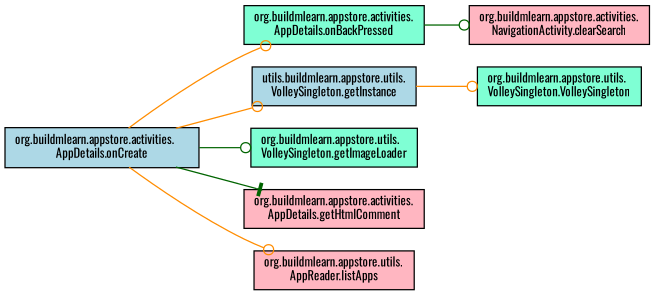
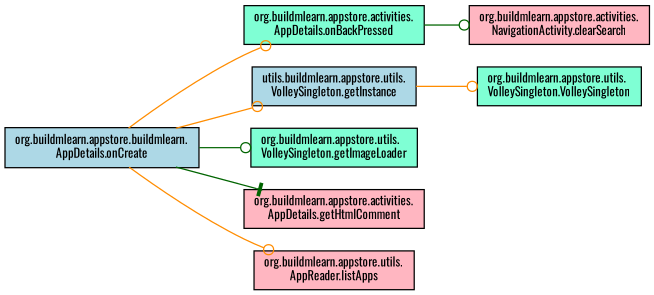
  digraph {
    fontname=Oswald
    rankdir=LR
    node [color=black fillcolor=aquamarine fontname=Oswald fontsize=10 shape=record style=filled]
    edge [arrowhead=odot color=darkorange fontname=Oswald fontsize=10 labelfontname=Helvetica labelfontsize=10 style=solid]
-   n1 [fillcolor=lightblue fontcolor=black height=0.2 label="org.buildmlearn.appstore.activities.\lAppDetails.onCreate" width=0.4]
+   n1 [fillcolor=lightblue fontcolor=black height=0.2 label="org.buildmlearn.appstore.buildmlearn.\lAppDetails.onCreate" width=0.4]
    n2 [height=0.2 label="org.buildmlearn.appstore.activities.\lAppDetails.onBackPressed" width=0.4]
    n3 [fillcolor=lightblue height=0.2 label="utils.buildmlearn.appstore.utils.\lVolleySingleton.getInstance" width=0.4]
    n4 [height=0.2 label="org.buildmlearn.appstore.utils.\lVolleySingleton.getImageLoader" width=0.4]
    n5 [fillcolor=lightpink height=0.2 label="org.buildmlearn.appstore.activities.\lAppDetails.getHtmlComment" width=0.4]
    n6 [fillcolor=lightpink height=0.2 label="org.buildmlearn.appstore.utils.\lAppReader.listApps" width=0.4]
    n7 [fillcolor=lightpink height=0.2 label="org.buildmlearn.appstore.activities.\lNavigationActivity.clearSearch" width=0.4]
    n8 [height=0.2 label="org.buildmlearn.appstore.utils.\lVolleySingleton.VolleySingleton" width=0.4]
    n1 -> n2
    n1 -> n3
    n1 -> n4 [color=darkgreen]
    n1 -> n5 [arrowhead=tee color=darkgreen]
    n1 -> n6
    n2 -> n7 [color=darkgreen]
    n3 -> n8
  }
